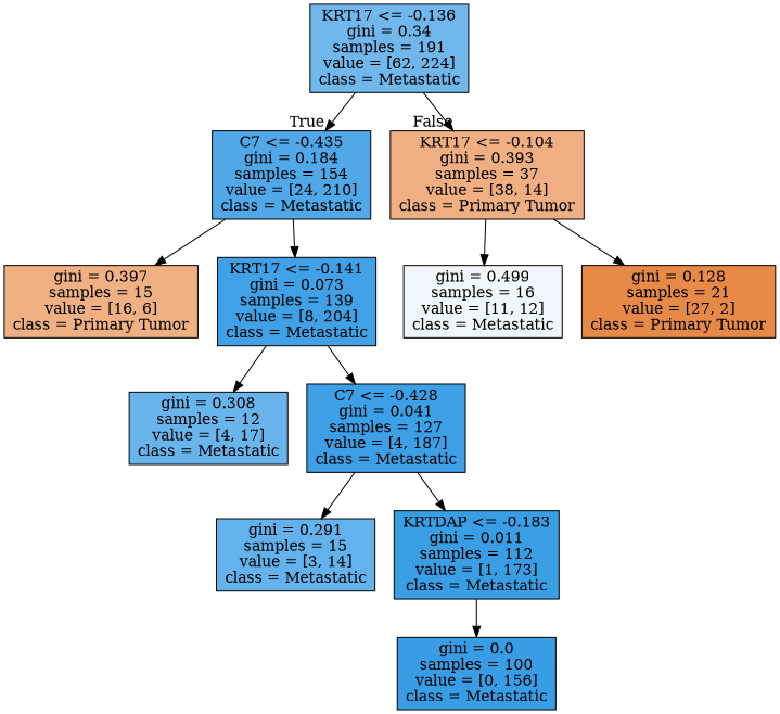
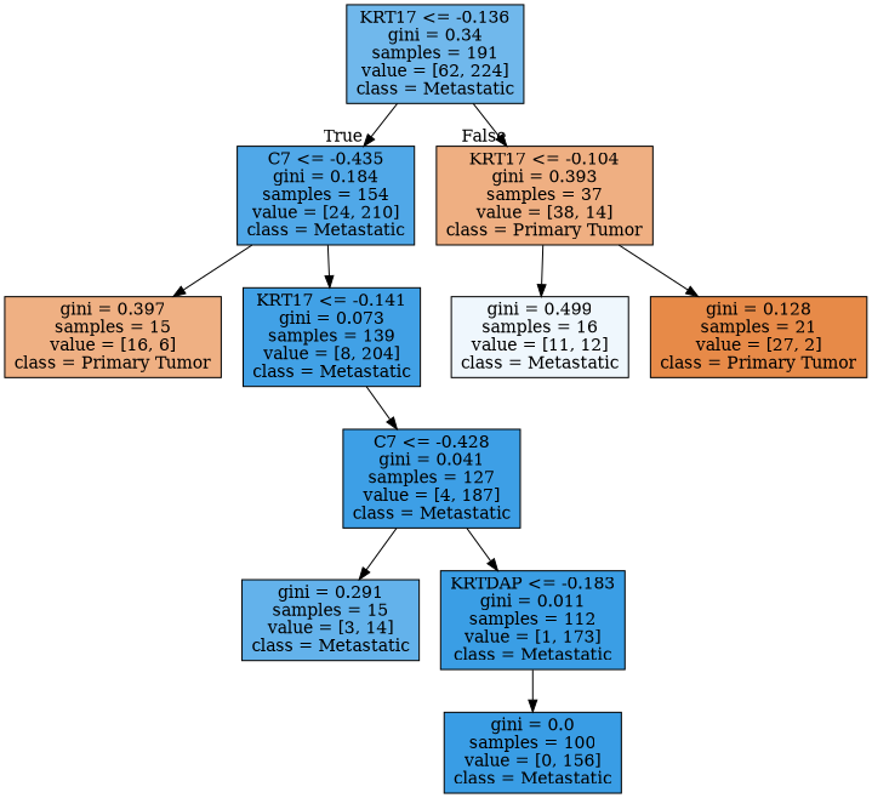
  digraph {
    node [color=black shape=box style=filled]
    n1 [fillcolor="#70b8ec" label="KRT17 <= -0.136\ngini = 0.34\nsamples = 191\nvalue = [62, 224]\nclass = Metastatic"]
    n2 [fillcolor="#50a8e8" label="C7 <= -0.435\ngini = 0.184\nsamples = 154\nvalue = [24, 210]\nclass = Metastatic"]
    n3 [fillcolor="#efaf82" label="KRT17 <= -0.104\ngini = 0.393\nsamples = 37\nvalue = [38, 14]\nclass = Primary Tumor"]
    n4 [fillcolor="#efb083" label="gini = 0.397\nsamples = 15\nvalue = [16, 6]\nclass = Primary Tumor"]
    n5 [fillcolor="#41a1e6" label="KRT17 <= -0.141\ngini = 0.073\nsamples = 139\nvalue = [8, 204]\nclass = Metastatic"]
    n6 [fillcolor="#eff7fd" label="gini = 0.499\nsamples = 16\nvalue = [11, 12]\nclass = Metastatic"]
    n7 [fillcolor="#e78a48" label="gini = 0.128\nsamples = 21\nvalue = [27, 2]\nclass = Primary Tumor"]
-   n8 [fillcolor="#68b4eb" label="gini = 0.308\nsamples = 12\nvalue = [4, 17]\nclass = Metastatic"]
    n9 [fillcolor="#3d9fe6" label="C7 <= -0.428\ngini = 0.041\nsamples = 127\nvalue = [4, 187]\nclass = Metastatic"]
    n10 [fillcolor="#63b2eb" label="gini = 0.291\nsamples = 15\nvalue = [3, 14]\nclass = Metastatic"]
    n11 [fillcolor="#3a9ee5" label="KRTDAP <= -0.183\ngini = 0.011\nsamples = 112\nvalue = [1, 173]\nclass = Metastatic"]
    n12 [fillcolor="#399de5" label="gini = 0.0\nsamples = 100\nvalue = [0, 156]\nclass = Metastatic"]
    n1 -> n2 [headlabel=True labelangle=45 labeldistance=2.5]
    n1 -> n3 [headlabel=False labelangle=-45 labeldistance=2.5]
    n2 -> n4
    n2 -> n5
    n3 -> n6
    n3 -> n7
-   n5 -> n8
    n5 -> n9
    n9 -> n10
    n9 -> n11
    n11 -> n12
  }
